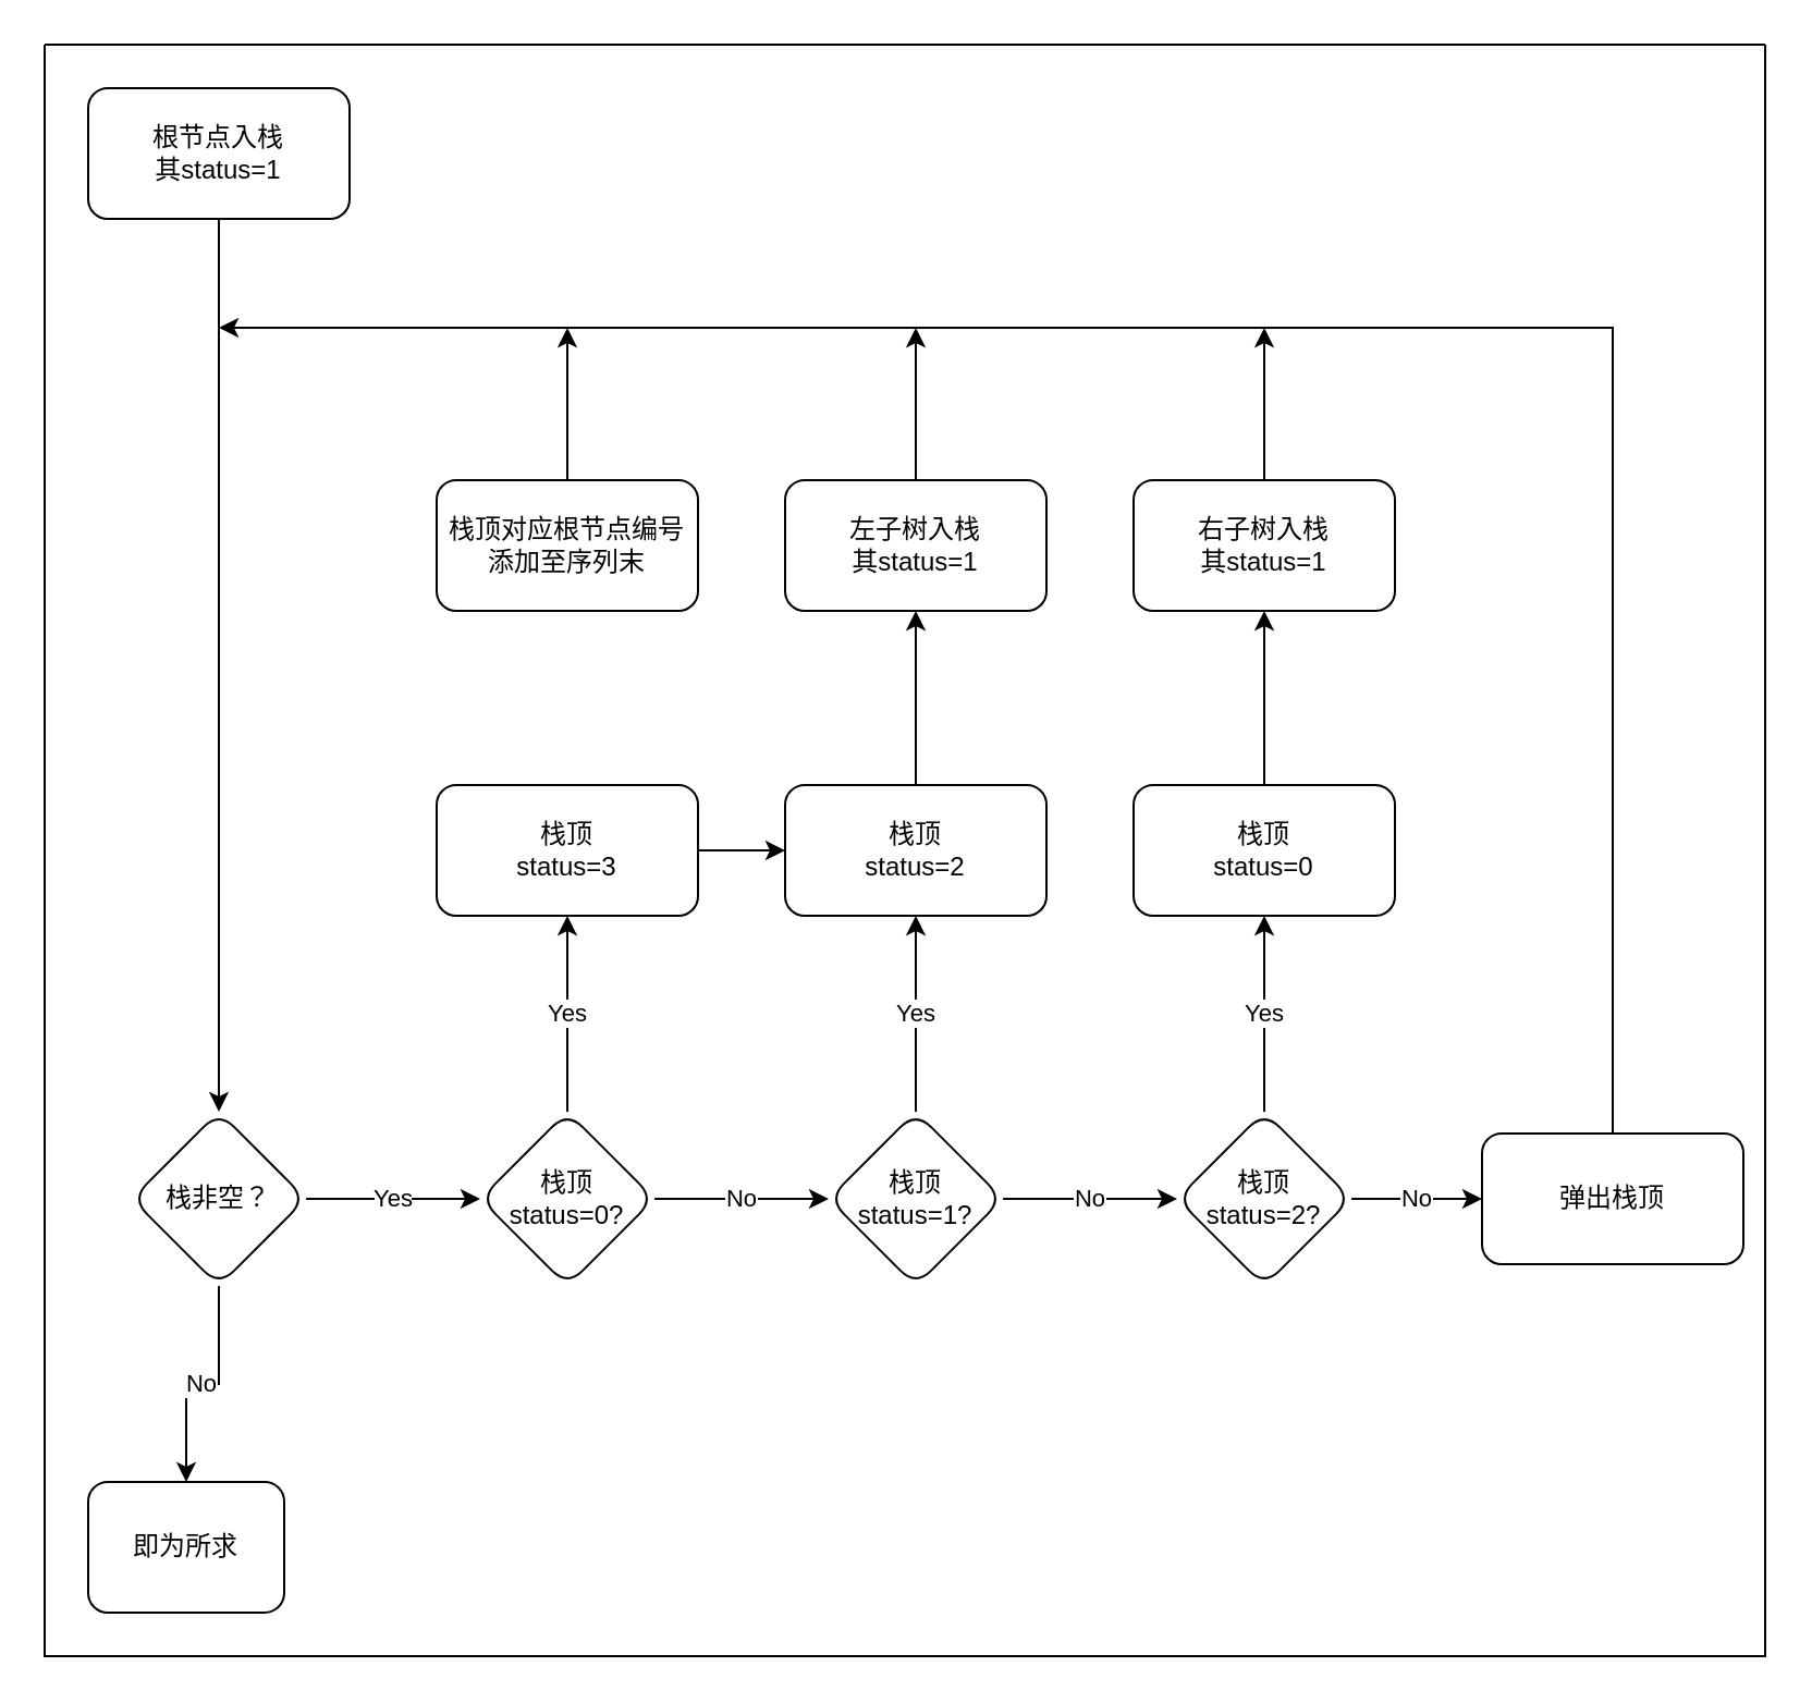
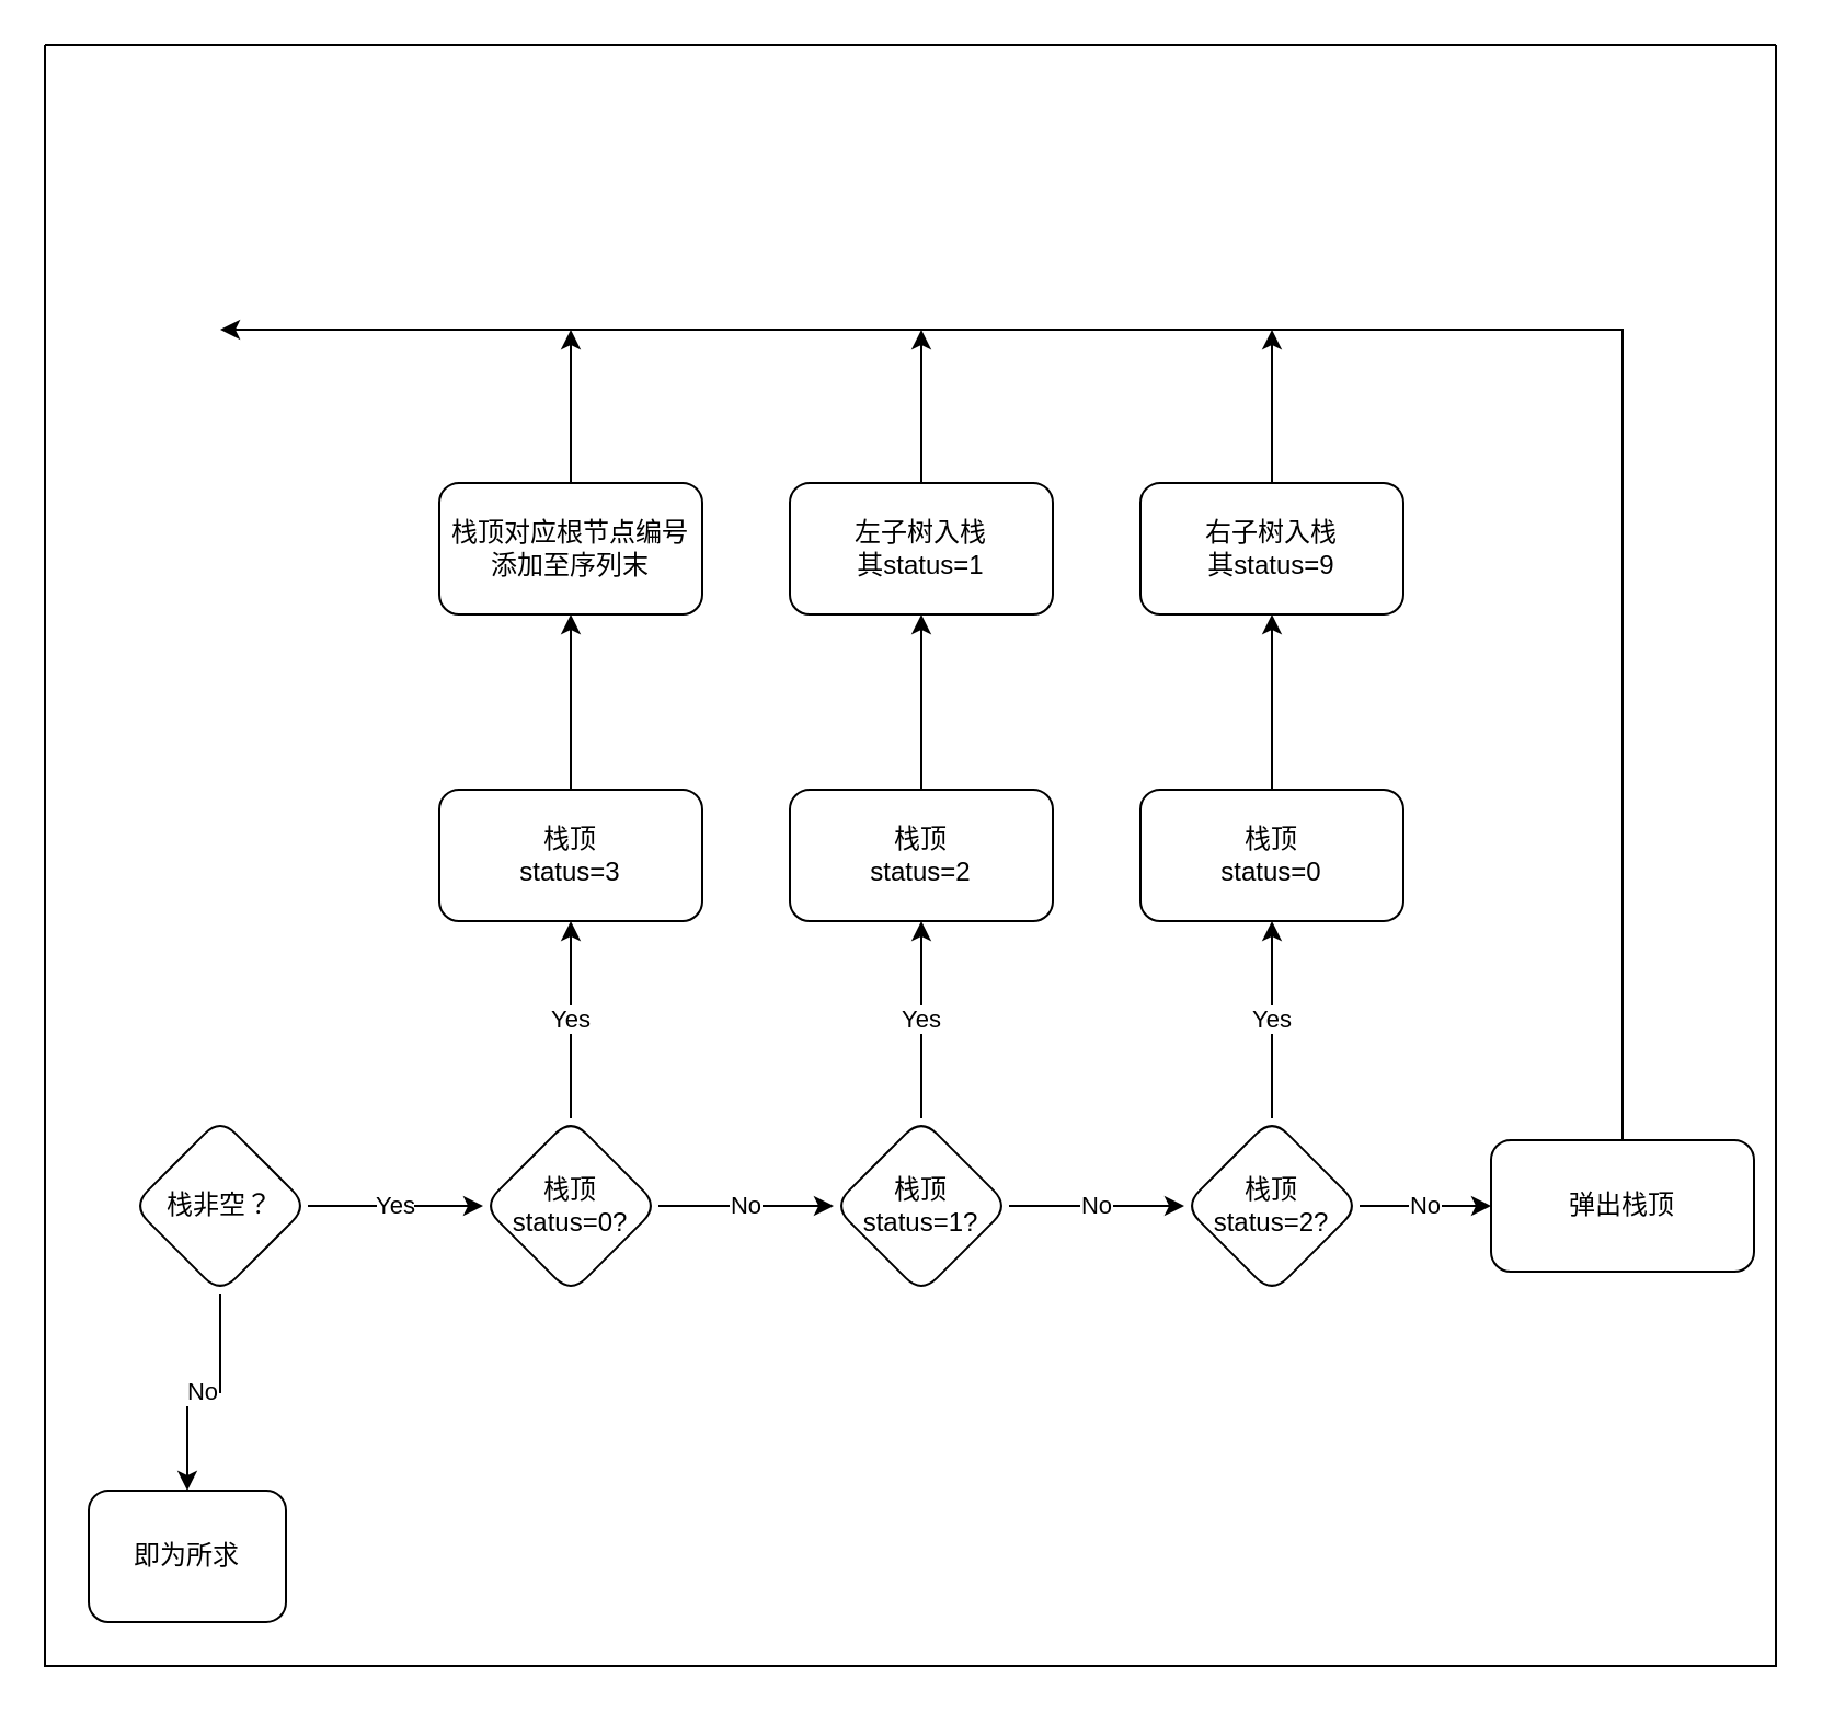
  <mxCell id="0" />
  <mxCell id="1" parent="0" />
- <mxCell id="2" value="" style="edgeStyle=orthogonalEdgeStyle;rounded=0;orthogonalLoop=1;jettySize=auto;html=1;" edge="1" parent="1" source="3" target="6"><mxGeometry relative="1" as="geometry" /></mxCell>
- <mxCell id="3" value="根节点入栈&lt;br&gt;其status=1" style="rounded=1;whiteSpace=wrap;html=1;" vertex="1" parent="1"><mxGeometry x="40" y="40" width="120" height="60" as="geometry" /></mxCell>
  <mxCell id="4" value="No" style="edgeStyle=orthogonalEdgeStyle;rounded=0;orthogonalLoop=1;jettySize=auto;html=1;" edge="1" parent="1" source="6" target="7"><mxGeometry relative="1" as="geometry" /></mxCell>
  <mxCell id="5" value="Yes" style="edgeStyle=orthogonalEdgeStyle;rounded=0;orthogonalLoop=1;jettySize=auto;html=1;" edge="1" parent="1" source="6" target="10"><mxGeometry relative="1" as="geometry" /></mxCell>
  <mxCell id="6" value="栈非空？" style="rhombus;whiteSpace=wrap;html=1;rounded=1;" vertex="1" parent="1"><mxGeometry x="60" y="510" width="80" height="80" as="geometry" /></mxCell>
  <mxCell id="7" value="即为所求" style="whiteSpace=wrap;html=1;rounded=1;" vertex="1" parent="1"><mxGeometry x="40" y="680" width="90" height="60" as="geometry" /></mxCell>
  <mxCell id="8" value="No" style="edgeStyle=orthogonalEdgeStyle;rounded=0;orthogonalLoop=1;jettySize=auto;html=1;" edge="1" parent="1" source="10" target="13"><mxGeometry relative="1" as="geometry" /></mxCell>
  <mxCell id="9" value="Yes" style="edgeStyle=orthogonalEdgeStyle;rounded=0;orthogonalLoop=1;jettySize=auto;html=1;" edge="1" parent="1" source="10" target="20"><mxGeometry relative="1" as="geometry" /></mxCell>
  <mxCell id="10" value="栈顶&lt;br&gt;status=0?" style="rhombus;whiteSpace=wrap;html=1;rounded=1;" vertex="1" parent="1"><mxGeometry x="220" y="510" width="80" height="80" as="geometry" /></mxCell>
  <mxCell id="11" value="No" style="edgeStyle=orthogonalEdgeStyle;rounded=0;orthogonalLoop=1;jettySize=auto;html=1;" edge="1" parent="1" source="13" target="16"><mxGeometry relative="1" as="geometry" /></mxCell>
  <mxCell id="12" value="Yes" style="edgeStyle=orthogonalEdgeStyle;rounded=0;orthogonalLoop=1;jettySize=auto;html=1;" edge="1" parent="1" source="13" target="22"><mxGeometry relative="1" as="geometry" /></mxCell>
  <mxCell id="13" value="栈顶&lt;br&gt;status=1?" style="rhombus;whiteSpace=wrap;html=1;rounded=1;" vertex="1" parent="1"><mxGeometry x="380" y="510" width="80" height="80" as="geometry" /></mxCell>
  <mxCell id="14" value="No" style="edgeStyle=orthogonalEdgeStyle;rounded=0;orthogonalLoop=1;jettySize=auto;html=1;" edge="1" parent="1" source="16" target="18"><mxGeometry relative="1" as="geometry" /></mxCell>
  <mxCell id="15" value="Yes" style="edgeStyle=orthogonalEdgeStyle;rounded=0;orthogonalLoop=1;jettySize=auto;html=1;" edge="1" parent="1" source="16" target="24"><mxGeometry relative="1" as="geometry" /></mxCell>
  <mxCell id="16" value="栈顶&lt;br&gt;status=2?" style="rhombus;whiteSpace=wrap;html=1;rounded=1;" vertex="1" parent="1"><mxGeometry x="540" y="510" width="80" height="80" as="geometry" /></mxCell>
  <mxCell id="17" style="edgeStyle=orthogonalEdgeStyle;rounded=0;orthogonalLoop=1;jettySize=auto;html=1;" edge="1" parent="1" source="18"><mxGeometry relative="1" as="geometry"><mxPoint x="100" y="150" as="targetPoint" /><Array as="points"><mxPoint x="740" y="150" /><mxPoint x="460" y="150" /></Array></mxGeometry></mxCell>
  <mxCell id="18" value="弹出栈顶" style="whiteSpace=wrap;html=1;rounded=1;" vertex="1" parent="1"><mxGeometry x="680" y="520" width="120" height="60" as="geometry" /></mxCell>
- <mxCell id="19" value="" style="edgeStyle=orthogonalEdgeStyle;rounded=0;orthogonalLoop=1;jettySize=auto;html=1;" edge="1" parent="1" source="20" target="22"><mxGeometry relative="1" as="geometry" /></mxCell>
+ <mxCell id="19" value="" style="edgeStyle=orthogonalEdgeStyle;rounded=0;orthogonalLoop=1;jettySize=auto;html=1;" edge="1" parent="1" source="20" target="26"><mxGeometry relative="1" as="geometry" /></mxCell>
  <mxCell id="20" value="栈顶&lt;br&gt;status=3" style="whiteSpace=wrap;html=1;rounded=1;" vertex="1" parent="1"><mxGeometry x="200" y="360" width="120" height="60" as="geometry" /></mxCell>
  <mxCell id="21" value="" style="edgeStyle=orthogonalEdgeStyle;rounded=0;orthogonalLoop=1;jettySize=auto;html=1;" edge="1" parent="1" source="22" target="28"><mxGeometry relative="1" as="geometry" /></mxCell>
  <mxCell id="22" value="栈顶&lt;br&gt;status=2" style="whiteSpace=wrap;html=1;rounded=1;" vertex="1" parent="1"><mxGeometry x="360" y="360" width="120" height="60" as="geometry" /></mxCell>
  <mxCell id="23" value="" style="edgeStyle=orthogonalEdgeStyle;rounded=0;orthogonalLoop=1;jettySize=auto;html=1;" edge="1" parent="1" source="24" target="30"><mxGeometry relative="1" as="geometry" /></mxCell>
  <mxCell id="24" value="栈顶&lt;br&gt;status=0" style="whiteSpace=wrap;html=1;rounded=1;" vertex="1" parent="1"><mxGeometry x="520" y="360" width="120" height="60" as="geometry" /></mxCell>
  <mxCell id="25" style="edgeStyle=orthogonalEdgeStyle;rounded=0;orthogonalLoop=1;jettySize=auto;html=1;" edge="1" parent="1" source="26"><mxGeometry relative="1" as="geometry"><mxPoint x="260" y="150" as="targetPoint" /></mxGeometry></mxCell>
  <mxCell id="26" value="栈顶对应根节点编号添加至序列末" style="whiteSpace=wrap;html=1;rounded=1;" vertex="1" parent="1"><mxGeometry x="200" y="220" width="120" height="60" as="geometry" /></mxCell>
  <mxCell id="27" style="edgeStyle=orthogonalEdgeStyle;rounded=0;orthogonalLoop=1;jettySize=auto;html=1;" edge="1" parent="1" source="28"><mxGeometry relative="1" as="geometry"><mxPoint x="420" y="150" as="targetPoint" /></mxGeometry></mxCell>
  <mxCell id="28" value="左子树入栈&lt;br&gt;其status=1" style="whiteSpace=wrap;html=1;rounded=1;" vertex="1" parent="1"><mxGeometry x="360" y="220" width="120" height="60" as="geometry" /></mxCell>
  <mxCell id="29" style="edgeStyle=orthogonalEdgeStyle;rounded=0;orthogonalLoop=1;jettySize=auto;html=1;" edge="1" parent="1" source="30"><mxGeometry relative="1" as="geometry"><mxPoint x="580" y="150" as="targetPoint" /></mxGeometry></mxCell>
- <mxCell id="30" value="右子树入栈&lt;br&gt;其status=1" style="whiteSpace=wrap;html=1;rounded=1;" vertex="1" parent="1"><mxGeometry x="520" y="220" width="120" height="60" as="geometry" /></mxCell>
+ <mxCell id="30" value="右子树入栈&lt;br&gt;其status=9" style="whiteSpace=wrap;html=1;rounded=1;" vertex="1" parent="1"><mxGeometry x="520" y="220" width="120" height="60" as="geometry" /></mxCell>
  <mxCell id="31" value="" style="swimlane;startSize=0;" vertex="1" parent="1"><mxGeometry x="20" y="20" width="790" height="740" as="geometry" /></mxCell>
